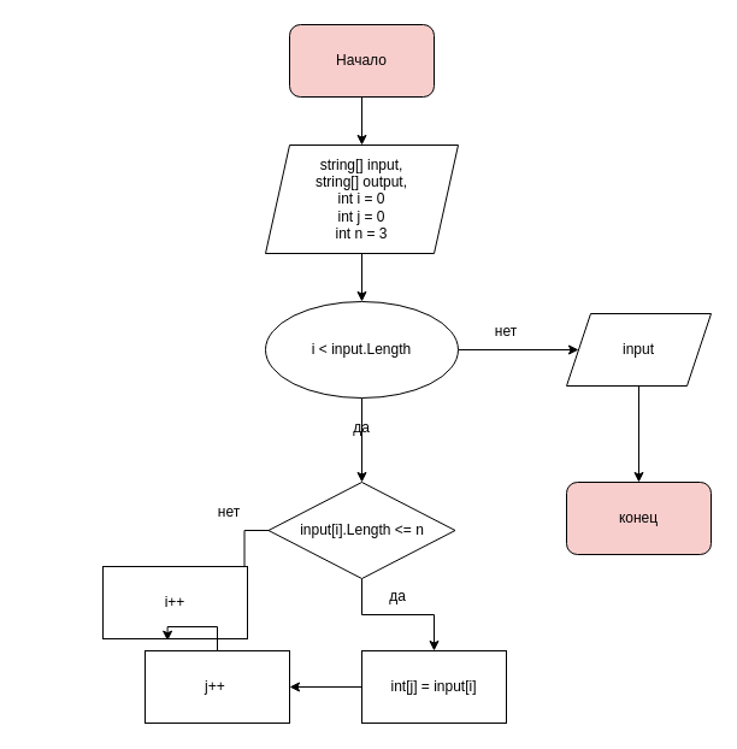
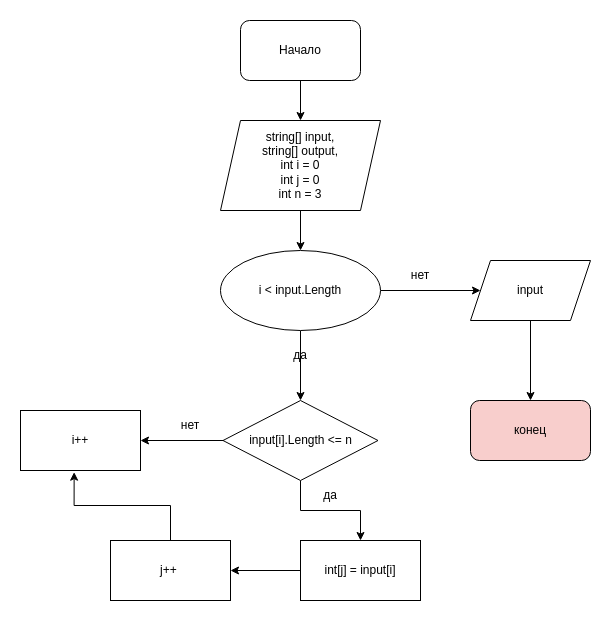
  <mxCell id="0" />
  <mxCell id="1" parent="0" />
  <mxCell id="2" style="edgeStyle=orthogonalEdgeStyle;rounded=0;orthogonalLoop=1;jettySize=auto;html=1;exitX=0.5;exitY=1;exitDx=0;exitDy=0;entryX=0.5;entryY=0;entryDx=0;entryDy=0;" edge="1" parent="1" source="3" target="5"><mxGeometry relative="1" as="geometry" /></mxCell>
- <mxCell id="3" value="Начало" style="rounded=1;whiteSpace=wrap;html=1;fillColor=#f8cecc;" vertex="1" parent="1"><mxGeometry x="240" y="20" width="120" height="60" as="geometry" /></mxCell>
+ <mxCell id="3" value="Начало" style="rounded=1;whiteSpace=wrap;html=1;" vertex="1" parent="1"><mxGeometry x="240" y="20" width="120" height="60" as="geometry" /></mxCell>
  <mxCell id="4" style="edgeStyle=orthogonalEdgeStyle;rounded=0;orthogonalLoop=1;jettySize=auto;html=1;exitX=0.5;exitY=1;exitDx=0;exitDy=0;entryX=0.5;entryY=0;entryDx=0;entryDy=0;" edge="1" parent="1" source="5" target="8"><mxGeometry relative="1" as="geometry" /></mxCell>
  <mxCell id="5" value="string[] input,&lt;br&gt;string[] output,&lt;br&gt;int i = 0&lt;br&gt;int j = 0&lt;br&gt;int n = 3" style="shape=parallelogram;perimeter=parallelogramPerimeter;whiteSpace=wrap;html=1;fixedSize=1;" vertex="1" parent="1"><mxGeometry x="220" y="120" width="160" height="90" as="geometry" /></mxCell>
  <mxCell id="6" style="edgeStyle=orthogonalEdgeStyle;rounded=0;orthogonalLoop=1;jettySize=auto;html=1;exitX=1;exitY=0.5;exitDx=0;exitDy=0;entryX=0;entryY=0.5;entryDx=0;entryDy=0;" edge="1" parent="1" source="8" target="10"><mxGeometry relative="1" as="geometry" /></mxCell>
  <mxCell id="7" style="edgeStyle=orthogonalEdgeStyle;rounded=0;orthogonalLoop=1;jettySize=auto;html=1;exitX=0.5;exitY=1;exitDx=0;exitDy=0;entryX=0.5;entryY=0;entryDx=0;entryDy=0;" edge="1" parent="1" source="8" target="14"><mxGeometry relative="1" as="geometry" /></mxCell>
  <mxCell id="8" value="i &amp;lt; input.Length" style="ellipse;whiteSpace=wrap;html=1;" vertex="1" parent="1"><mxGeometry x="220" y="250" width="160" height="80" as="geometry" /></mxCell>
  <mxCell id="9" style="edgeStyle=orthogonalEdgeStyle;rounded=0;orthogonalLoop=1;jettySize=auto;html=1;exitX=0.5;exitY=1;exitDx=0;exitDy=0;" edge="1" parent="1" source="10" target="11"><mxGeometry relative="1" as="geometry" /></mxCell>
  <mxCell id="10" value="input" style="shape=parallelogram;perimeter=parallelogramPerimeter;whiteSpace=wrap;html=1;fixedSize=1;" vertex="1" parent="1"><mxGeometry x="470" y="260" width="120" height="60" as="geometry" /></mxCell>
  <mxCell id="11" value="конец" style="rounded=1;whiteSpace=wrap;html=1;fillColor=#f8cecc;" vertex="1" parent="1"><mxGeometry x="470" y="400" width="120" height="60" as="geometry" /></mxCell>
  <mxCell id="12" style="edgeStyle=orthogonalEdgeStyle;rounded=0;orthogonalLoop=1;jettySize=auto;html=1;exitX=0;exitY=0.5;exitDx=0;exitDy=0;entryX=1;entryY=0.5;entryDx=0;entryDy=0;" edge="1" parent="1" source="14" target="17"><mxGeometry relative="1" as="geometry" /></mxCell>
  <mxCell id="13" style="edgeStyle=orthogonalEdgeStyle;rounded=0;orthogonalLoop=1;jettySize=auto;html=1;exitX=0.5;exitY=1;exitDx=0;exitDy=0;entryX=0.5;entryY=0;entryDx=0;entryDy=0;" edge="1" parent="1" source="14" target="21"><mxGeometry relative="1" as="geometry" /></mxCell>
  <mxCell id="14" value="input[i].Length &amp;lt;= n" style="rhombus;whiteSpace=wrap;html=1;" vertex="1" parent="1"><mxGeometry x="222.5" y="400" width="155" height="80" as="geometry" /></mxCell>
  <mxCell id="15" value="нет" style="text;html=1;strokeColor=none;fillColor=none;align=center;verticalAlign=middle;whiteSpace=wrap;rounded=0;" vertex="1" parent="1"><mxGeometry x="390" y="260" width="60" height="30" as="geometry" /></mxCell>
  <mxCell id="16" value="да" style="text;html=1;strokeColor=none;fillColor=none;align=center;verticalAlign=middle;whiteSpace=wrap;rounded=0;" vertex="1" parent="1"><mxGeometry x="270" y="340" width="60" height="30" as="geometry" /></mxCell>
- <mxCell id="17" value="i++" style="rounded=0;whiteSpace=wrap;html=1;" vertex="1" parent="1"><mxGeometry x="85" y="470" width="120" height="60" as="geometry" /></mxCell>
+ <mxCell id="17" value="i++" style="rounded=0;whiteSpace=wrap;html=1;" vertex="1" parent="1"><mxGeometry x="20" y="410" width="120" height="60" as="geometry" /></mxCell>
  <mxCell id="18" style="edgeStyle=orthogonalEdgeStyle;rounded=0;orthogonalLoop=1;jettySize=auto;html=1;exitX=0.5;exitY=0;exitDx=0;exitDy=0;entryX=0.447;entryY=1.028;entryDx=0;entryDy=0;entryPerimeter=0;" edge="1" parent="1" source="19" target="17"><mxGeometry relative="1" as="geometry" /></mxCell>
- <mxCell id="19" value="j++&amp;nbsp;" style="rounded=0;whiteSpace=wrap;html=1;" vertex="1" parent="1"><mxGeometry x="120" y="540" width="120" height="60" as="geometry" /></mxCell>
+ <mxCell id="19" value="j++&amp;nbsp;" style="rounded=0;whiteSpace=wrap;html=1;" vertex="1" parent="1"><mxGeometry x="110" y="540" width="120" height="60" as="geometry" /></mxCell>
  <mxCell id="20" style="edgeStyle=orthogonalEdgeStyle;rounded=0;orthogonalLoop=1;jettySize=auto;html=1;exitX=0;exitY=0.5;exitDx=0;exitDy=0;entryX=1;entryY=0.5;entryDx=0;entryDy=0;" edge="1" parent="1" source="21" target="19"><mxGeometry relative="1" as="geometry" /></mxCell>
  <mxCell id="21" value="int[j] = input[i]" style="rounded=0;whiteSpace=wrap;html=1;" vertex="1" parent="1"><mxGeometry x="300" y="540" width="120" height="60" as="geometry" /></mxCell>
  <mxCell id="22" value="да" style="text;html=1;strokeColor=none;fillColor=none;align=center;verticalAlign=middle;whiteSpace=wrap;rounded=0;" vertex="1" parent="1"><mxGeometry x="300" y="480" width="60" height="30" as="geometry" /></mxCell>
  <mxCell id="23" value="нет" style="text;html=1;strokeColor=none;fillColor=none;align=center;verticalAlign=middle;whiteSpace=wrap;rounded=0;" vertex="1" parent="1"><mxGeometry x="160" y="410" width="60" height="30" as="geometry" /></mxCell>
